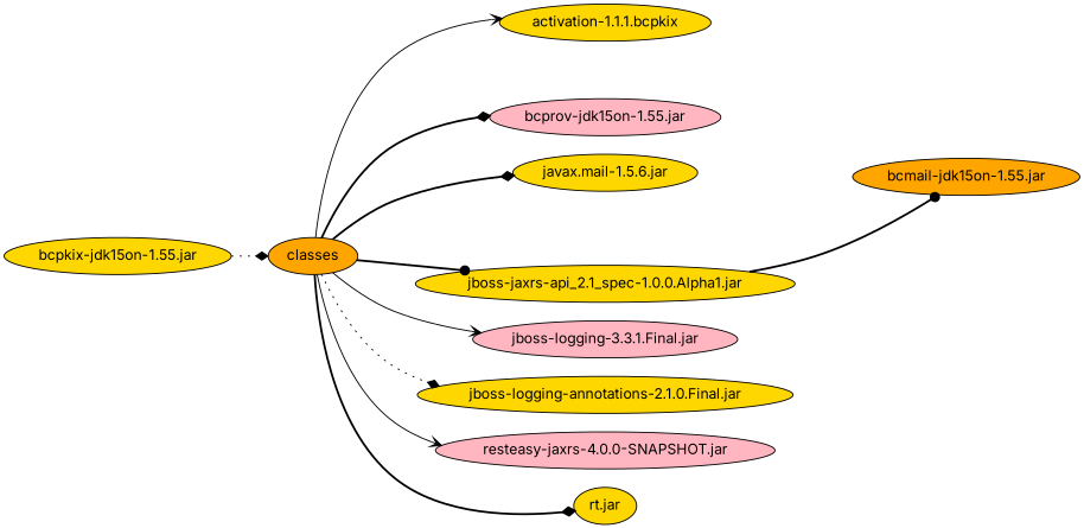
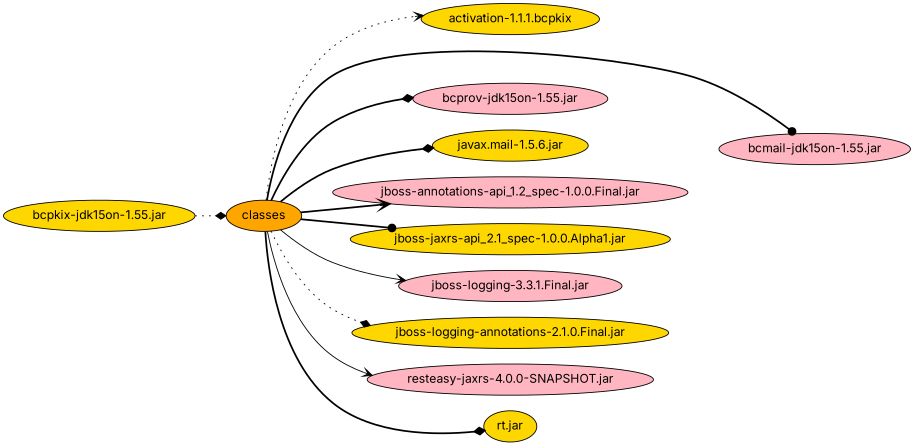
  digraph {
    fontname=Inter
    rankdir=LR
    node [fillcolor=gold fontname=Inter style=filled]
    edge [arrowhead=diamond fontname=Inter style=bold]
    classes [fillcolor=orange]
    n2 [label="activation-1.1.1.bcpkix"]
-   "bcmail-jdk15on-1.55.jar" [fillcolor=orange]
+   "bcmail-jdk15on-1.55.jar" [fillcolor=lightpink]
    "bcprov-jdk15on-1.55.jar" [fillcolor=lightpink]
    "javax.mail-1.5.6.jar"
+   "jboss-annotations-api_1.2_spec-1.0.0.Final.jar" [fillcolor=lightpink]
    "jboss-jaxrs-api_2.1_spec-1.0.0.Alpha1.jar"
    "jboss-logging-3.3.1.Final.jar" [fillcolor=lightpink]
    "jboss-logging-annotations-2.1.0.Final.jar"
    "resteasy-jaxrs-4.0.0-SNAPSHOT.jar" [fillcolor=lightpink]
    "rt.jar"
    "bcpkix-jdk15on-1.55.jar"
-   classes -> n2 [arrowhead=vee style=solid]
-   "jboss-jaxrs-api_2.1_spec-1.0.0.Alpha1.jar" -> "bcmail-jdk15on-1.55.jar" [arrowhead=dot]
+   classes -> n2 [arrowhead=vee style=dotted]
+   classes -> "bcmail-jdk15on-1.55.jar" [arrowhead=dot]
    classes -> "bcprov-jdk15on-1.55.jar"
    classes -> "javax.mail-1.5.6.jar"
+   classes -> "jboss-annotations-api_1.2_spec-1.0.0.Final.jar" [arrowhead=vee]
    classes -> "jboss-jaxrs-api_2.1_spec-1.0.0.Alpha1.jar" [arrowhead=dot]
    classes -> "jboss-logging-3.3.1.Final.jar" [arrowhead=vee style=solid]
    classes -> "jboss-logging-annotations-2.1.0.Final.jar" [style=dotted]
    classes -> "resteasy-jaxrs-4.0.0-SNAPSHOT.jar" [arrowhead=vee style=solid]
    classes -> "rt.jar"
    "bcpkix-jdk15on-1.55.jar" -> classes [style=dotted]
  }
